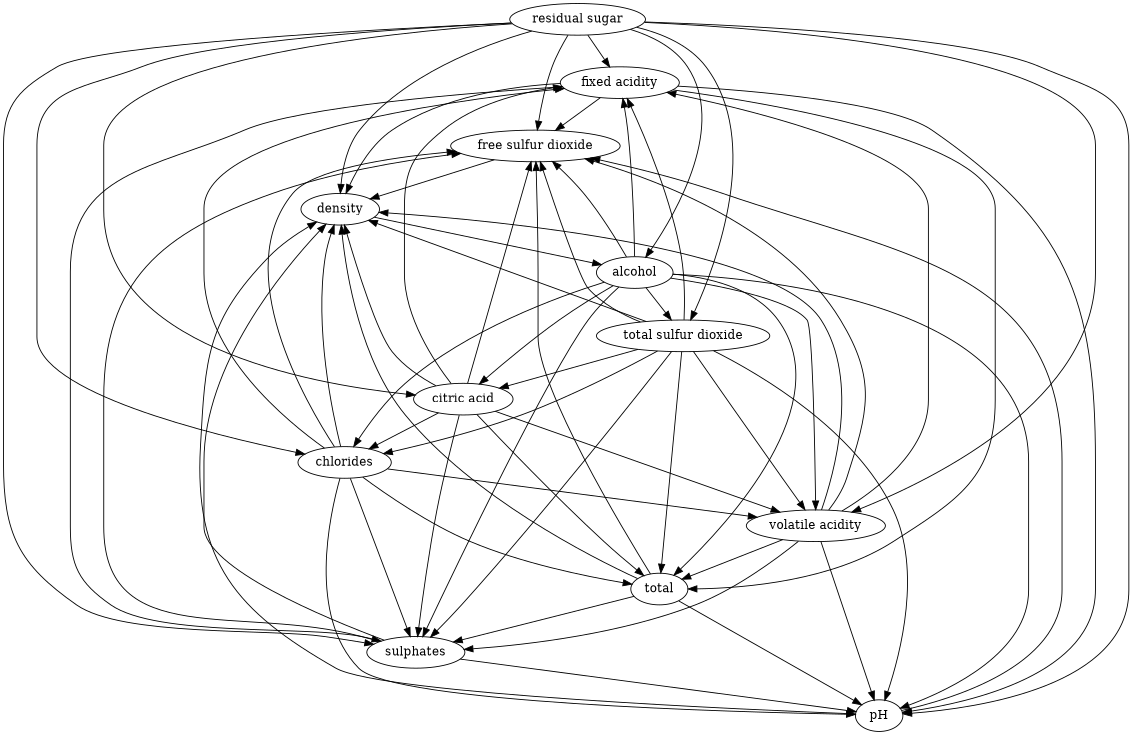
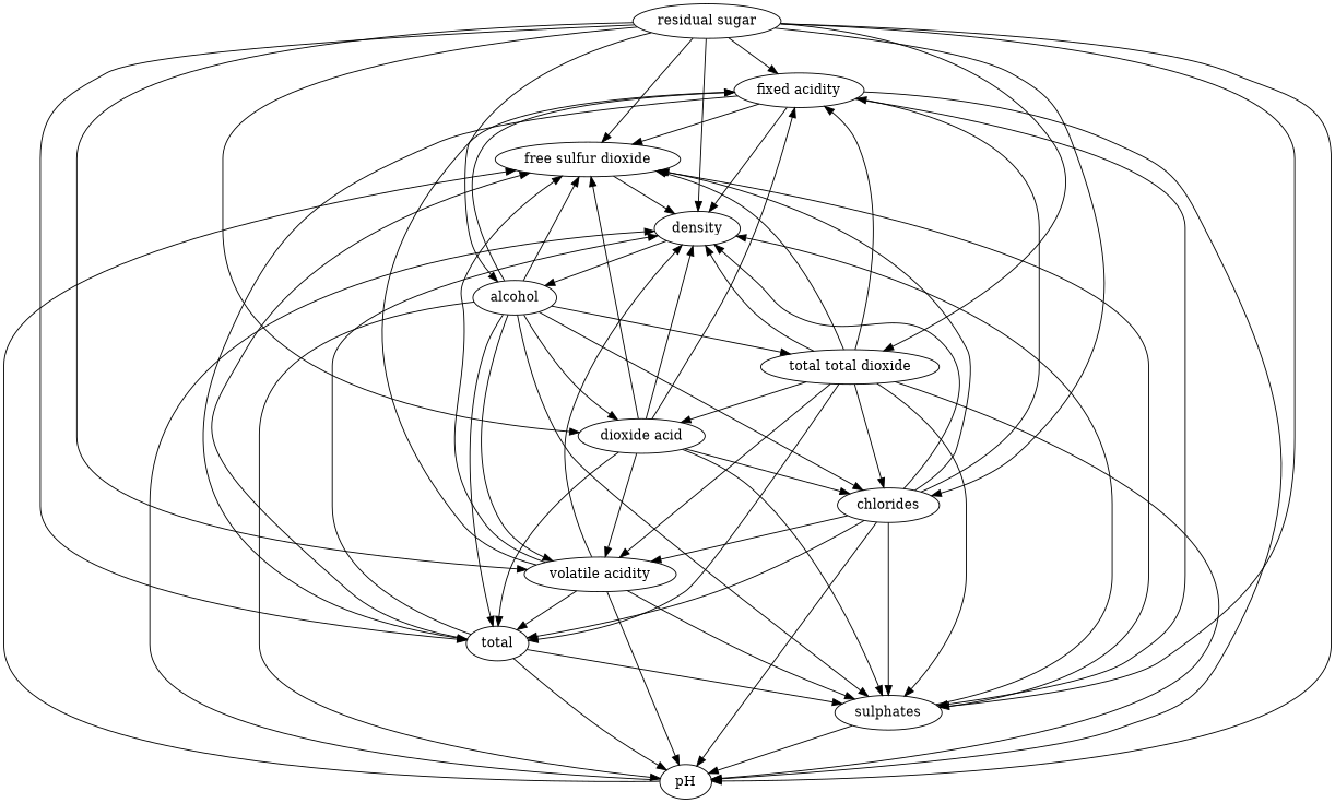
  strict digraph {
    n1 [label="fixed acidity"]
    n2 [label="free sulfur dioxide"]
    n3 [label=density]
    n4 [label=pH]
    n5 [label=sulphates]
    n6 [label=total]
    n7 [label=alcohol]
    n8 [label="volatile acidity"]
-   n9 [label="citric acid"]
+   n9 [label="dioxide acid"]
    n10 [label=chlorides]
    n11 [label="residual sugar"]
-   n12 [label="total sulfur dioxide"]
+   n12 [label="total total dioxide"]
    n1 -> n2
    n1 -> n3
    n1 -> n4
    n1 -> n5
    n1 -> n6
    n2 -> n3
    n3 -> n7
    n4 -> n2
    n4 -> n3
    n5 -> n2
    n5 -> n3
    n5 -> n4
    n6 -> n2
    n6 -> n3
    n6 -> n4
    n6 -> n5
    n7 -> n1
    n7 -> n2
    n7 -> n4
    n7 -> n5
    n7 -> n6
    n7 -> n8
    n7 -> n9
    n7 -> n10
    n7 -> n12
    n8 -> n1
    n8 -> n2
    n8 -> n3
    n8 -> n4
    n8 -> n5
    n8 -> n6
    n9 -> n1
    n9 -> n2
    n9 -> n3
    n9 -> n5
    n9 -> n6
    n9 -> n8
    n9 -> n10
    n10 -> n1
    n10 -> n2
    n10 -> n3
    n10 -> n4
    n10 -> n5
    n10 -> n6
    n10 -> n8
    n11 -> n1
    n11 -> n2
    n11 -> n3
    n11 -> n4
    n11 -> n5
+   n11 -> n6
    n11 -> n7
    n11 -> n8
    n11 -> n9
    n11 -> n10
    n11 -> n12
    n12 -> n1
    n12 -> n2
    n12 -> n3
    n12 -> n4
    n12 -> n5
    n12 -> n6
    n12 -> n8
    n12 -> n9
    n12 -> n10
  }
